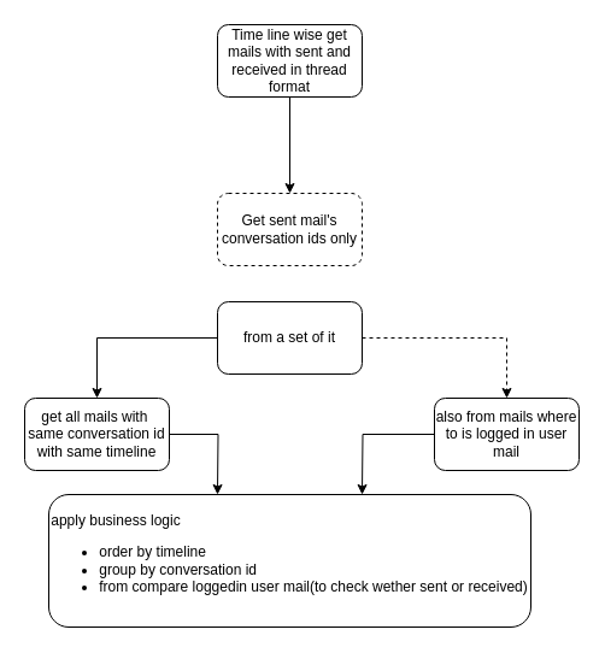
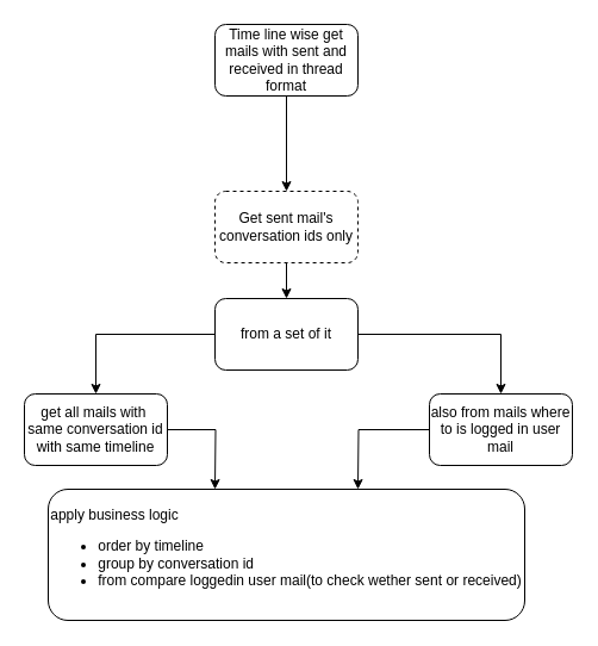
  <mxCell id="0" />
  <mxCell id="1" parent="0" />
  <mxCell id="2" value="" style="edgeStyle=orthogonalEdgeStyle;rounded=0;orthogonalLoop=1;jettySize=auto;html=1;" edge="1" parent="1" source="3" target="5"><mxGeometry relative="1" as="geometry" /></mxCell>
  <mxCell id="3" value="Time line wise get mails with sent and received in thread format" style="rounded=1;whiteSpace=wrap;html=1;" vertex="1" parent="1"><mxGeometry x="180" y="20" width="120" height="60" as="geometry" /></mxCell>
+ <mxCell id="4" value="" style="edgeStyle=orthogonalEdgeStyle;rounded=0;orthogonalLoop=1;jettySize=auto;html=1;" edge="1" parent="1" source="5" target="8"><mxGeometry relative="1" as="geometry" /></mxCell>
  <mxCell id="5" value="Get sent mail's conversation ids only" style="whiteSpace=wrap;html=1;rounded=1;dashed=1;" vertex="1" parent="1"><mxGeometry x="180" y="160" width="120" height="60" as="geometry" /></mxCell>
  <mxCell id="6" style="edgeStyle=orthogonalEdgeStyle;rounded=0;orthogonalLoop=1;jettySize=auto;html=1;entryX=0.5;entryY=0;entryDx=0;entryDy=0;" edge="1" parent="1" source="8" target="10"><mxGeometry relative="1" as="geometry" /></mxCell>
- <mxCell id="7" value="" style="edgeStyle=orthogonalEdgeStyle;rounded=0;orthogonalLoop=1;jettySize=auto;html=1;dashed=1;" edge="1" parent="1" source="8" target="12"><mxGeometry relative="1" as="geometry" /></mxCell>
+ <mxCell id="7" value="" style="edgeStyle=orthogonalEdgeStyle;rounded=0;orthogonalLoop=1;jettySize=auto;html=1;" edge="1" parent="1" source="8" target="12"><mxGeometry relative="1" as="geometry" /></mxCell>
  <mxCell id="8" value="from a set of it" style="whiteSpace=wrap;html=1;rounded=1;" vertex="1" parent="1"><mxGeometry x="180" y="250" width="120" height="60" as="geometry" /></mxCell>
  <mxCell id="9" style="edgeStyle=orthogonalEdgeStyle;rounded=0;orthogonalLoop=1;jettySize=auto;html=1;" edge="1" parent="1" source="10"><mxGeometry relative="1" as="geometry"><mxPoint x="180" y="410" as="targetPoint" /></mxGeometry></mxCell>
  <mxCell id="10" value="get all mails with&amp;nbsp; same conversation id with same timeline" style="whiteSpace=wrap;html=1;rounded=1;" vertex="1" parent="1"><mxGeometry x="20" y="330" width="120" height="60" as="geometry" /></mxCell>
  <mxCell id="11" style="edgeStyle=orthogonalEdgeStyle;rounded=0;orthogonalLoop=1;jettySize=auto;html=1;" edge="1" parent="1" source="12"><mxGeometry relative="1" as="geometry"><mxPoint x="300" y="410" as="targetPoint" /></mxGeometry></mxCell>
  <mxCell id="12" value="also from mails where to is logged in user mail" style="whiteSpace=wrap;html=1;rounded=1;" vertex="1" parent="1"><mxGeometry x="360" y="330" width="120" height="60" as="geometry" /></mxCell>
  <mxCell id="13" value="&lt;div style=&quot;text-align: left;&quot;&gt;&lt;span style=&quot;background-color: initial;&quot;&gt;apply business logic&lt;/span&gt;&lt;/div&gt;&lt;div style=&quot;text-align: left;&quot;&gt;&lt;ul&gt;&lt;li&gt;order by timeline&lt;/li&gt;&lt;li&gt;group by conversation id&lt;/li&gt;&lt;li&gt;from compare loggedin user mail(to check wether sent or received)&lt;/li&gt;&lt;/ul&gt;&lt;/div&gt;" style="rounded=1;whiteSpace=wrap;html=1;" vertex="1" parent="1"><mxGeometry x="40" y="410" width="400" height="110" as="geometry" /></mxCell>
